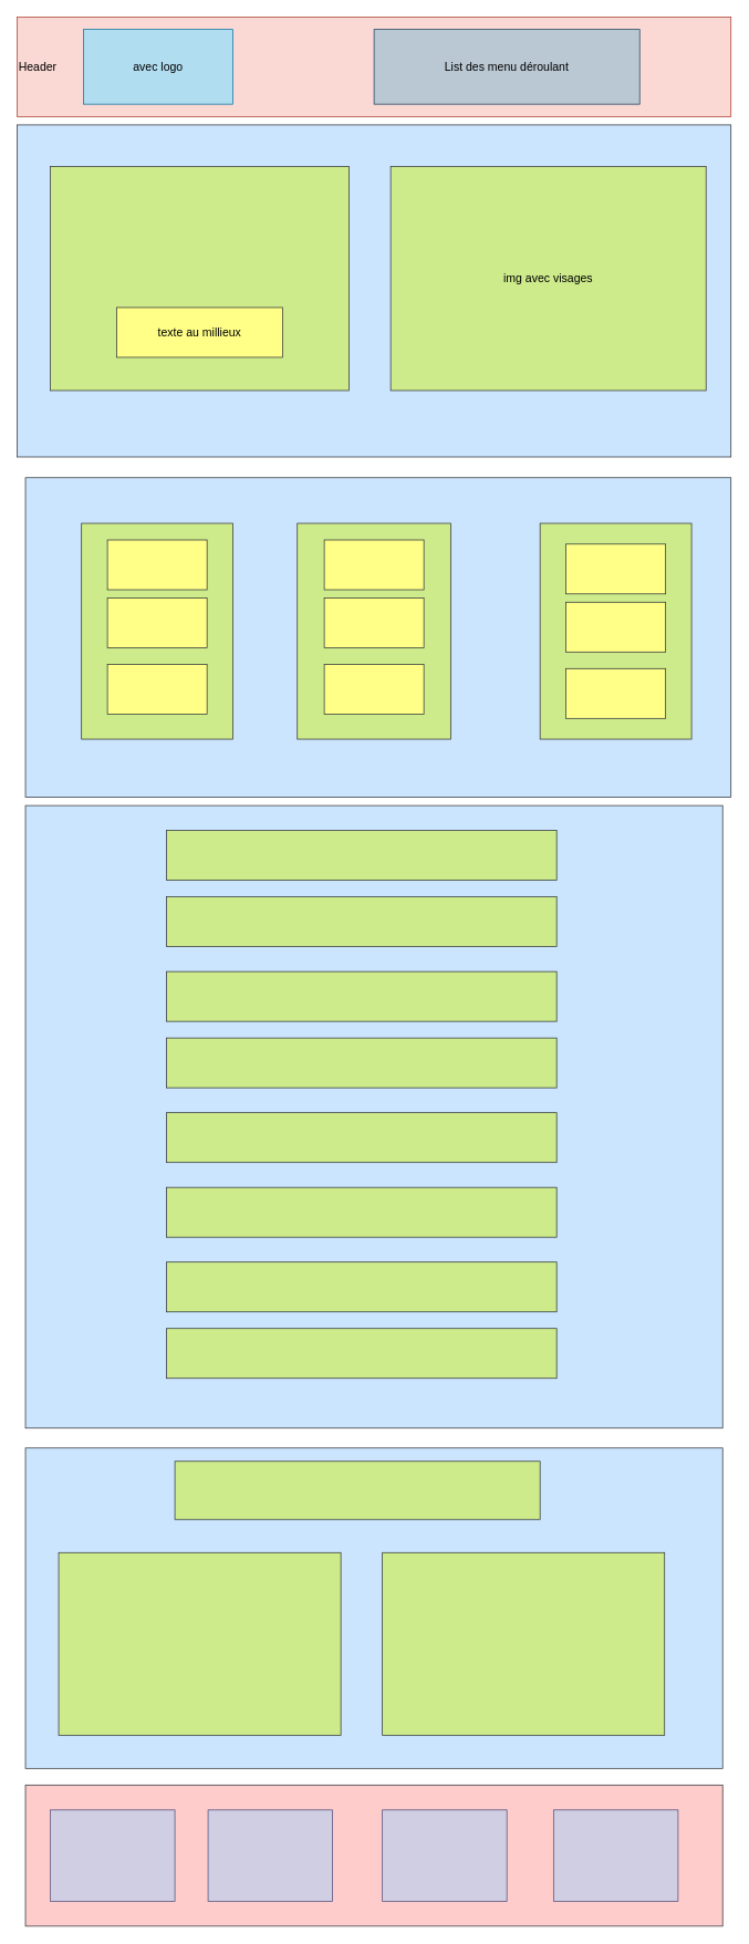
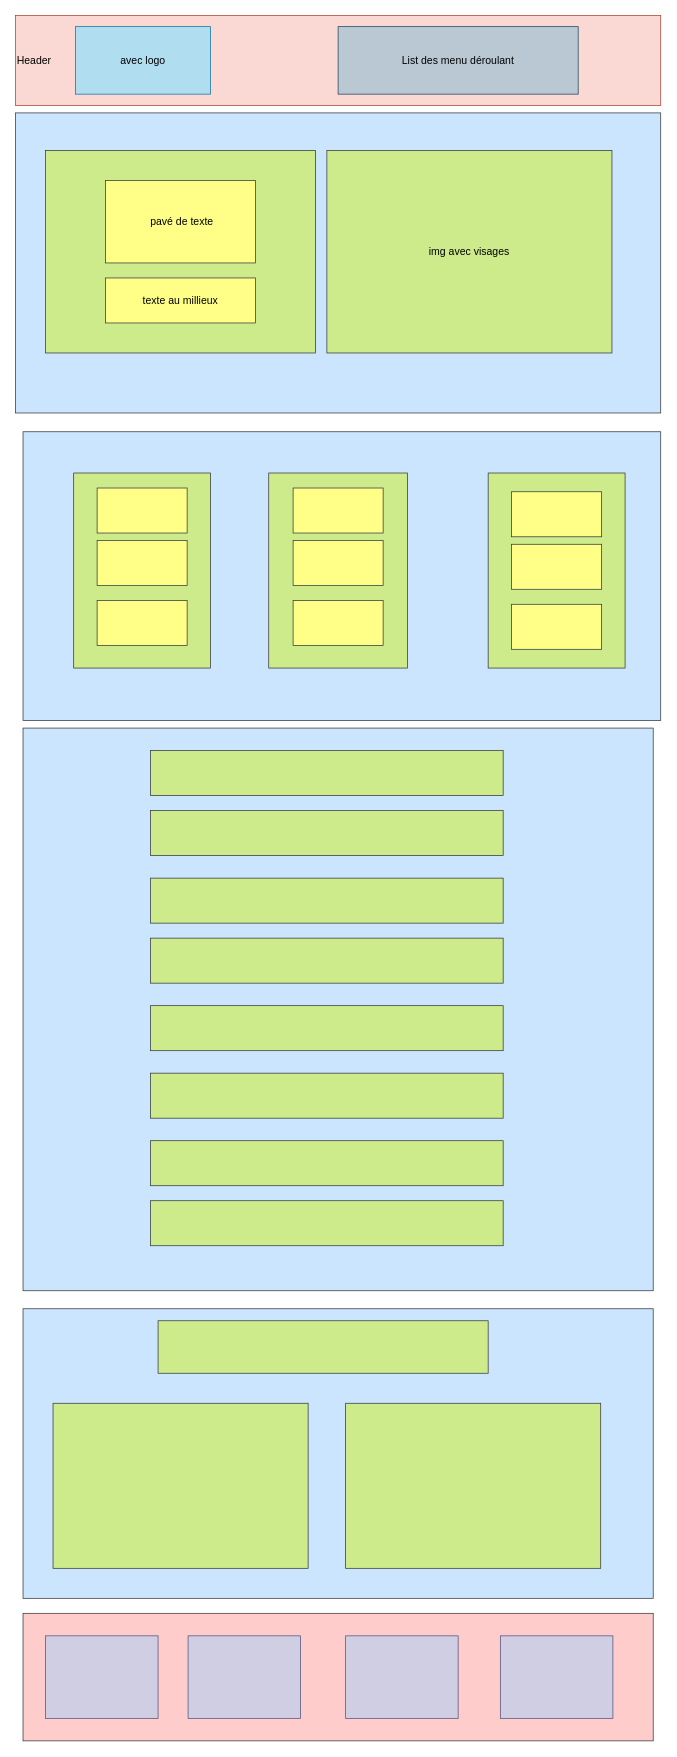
  <mxCell id="0" />
  <mxCell id="1" parent="0" />
  <mxCell id="2" value="&lt;span style=&quot;font-size: 14px ; color: rgb(0 , 0 , 0)&quot;&gt;Header&lt;/span&gt;" style="rounded=0;whiteSpace=wrap;html=1;fillColor=#fad9d5;strokeColor=#ae4132;align=left;" vertex="1" parent="1"><mxGeometry x="20" y="20" width="860" height="120" as="geometry" /></mxCell>
  <mxCell id="3" value="avec logo" style="rounded=0;whiteSpace=wrap;html=1;fontSize=14;fillColor=#b1ddf0;strokeColor=#10739e;" vertex="1" parent="1"><mxGeometry x="100" y="35" width="180" height="90" as="geometry" /></mxCell>
  <mxCell id="4" value="List des menu déroulant" style="rounded=0;whiteSpace=wrap;html=1;fontSize=14;fillColor=#bac8d3;strokeColor=#23445d;" vertex="1" parent="1"><mxGeometry x="450" y="35" width="320" height="90" as="geometry" /></mxCell>
  <mxCell id="5" value="" style="rounded=0;whiteSpace=wrap;html=1;fontSize=14;fillColor=#cce5ff;strokeColor=#36393d;" vertex="1" parent="1"><mxGeometry x="20" y="150" width="860" height="400" as="geometry" /></mxCell>
  <mxCell id="6" value="" style="rounded=0;whiteSpace=wrap;html=1;fontSize=14;fillColor=#cdeb8b;strokeColor=#36393d;" vertex="1" parent="1"><mxGeometry x="60" y="200" width="360" height="270" as="geometry" /></mxCell>
- <mxCell id="7" value="img avec visages" style="rounded=0;whiteSpace=wrap;html=1;fontSize=14;fillColor=#cdeb8b;strokeColor=#36393d;" vertex="1" parent="1"><mxGeometry x="470" y="200" width="380" height="270" as="geometry" /></mxCell>
+ <mxCell id="7" value="img avec visages" style="rounded=0;whiteSpace=wrap;html=1;fontSize=14;fillColor=#cdeb8b;strokeColor=#36393d;" vertex="1" parent="1"><mxGeometry x="435" y="200" width="380" height="270" as="geometry" /></mxCell>
+ <mxCell id="8" value="&lt;font color=&quot;#000000&quot;&gt;&amp;nbsp;pavé de texte&lt;/font&gt;" style="rounded=0;whiteSpace=wrap;html=1;fontSize=14;fillColor=#ffff88;strokeColor=#36393d;" vertex="1" parent="1"><mxGeometry x="140" y="240" width="200" height="110" as="geometry" /></mxCell>
  <mxCell id="9" value="&lt;font color=&quot;#000000&quot;&gt;texte au millieux&lt;/font&gt;" style="rounded=0;whiteSpace=wrap;html=1;fontSize=14;fillColor=#ffff88;strokeColor=#36393d;" vertex="1" parent="1"><mxGeometry x="140" y="370" width="200" height="60" as="geometry" /></mxCell>
  <mxCell id="10" value="" style="rounded=0;whiteSpace=wrap;html=1;fontSize=14;fillColor=#cce5ff;strokeColor=#36393d;" vertex="1" parent="1"><mxGeometry x="30" y="575" width="850" height="385" as="geometry" /></mxCell>
  <mxCell id="11" value="" style="rounded=0;whiteSpace=wrap;html=1;fontSize=14;fillColor=#cdeb8b;strokeColor=#36393d;" vertex="1" parent="1"><mxGeometry x="97.5" y="630" width="182.5" height="260" as="geometry" /></mxCell>
  <mxCell id="12" value="" style="rounded=0;whiteSpace=wrap;html=1;fontSize=14;fillColor=#cdeb8b;strokeColor=#36393d;" vertex="1" parent="1"><mxGeometry x="357.5" y="630" width="185" height="260" as="geometry" /></mxCell>
  <mxCell id="13" value="" style="rounded=0;whiteSpace=wrap;html=1;fontSize=14;fillColor=#cdeb8b;strokeColor=#36393d;" vertex="1" parent="1"><mxGeometry x="650" y="630" width="182.5" height="260" as="geometry" /></mxCell>
  <mxCell id="14" value="" style="rounded=0;whiteSpace=wrap;html=1;fontSize=14;fillColor=#ffff88;strokeColor=#36393d;" vertex="1" parent="1"><mxGeometry x="128.75" y="650" width="120" height="60" as="geometry" /></mxCell>
  <mxCell id="15" value="" style="rounded=0;whiteSpace=wrap;html=1;fontSize=14;fillColor=#ffff88;strokeColor=#36393d;" vertex="1" parent="1"><mxGeometry x="128.75" y="720" width="120" height="60" as="geometry" /></mxCell>
  <mxCell id="16" value="" style="rounded=0;whiteSpace=wrap;html=1;fontSize=14;fillColor=#ffff88;strokeColor=#36393d;" vertex="1" parent="1"><mxGeometry x="128.75" y="800" width="120" height="60" as="geometry" /></mxCell>
  <mxCell id="17" value="" style="rounded=0;whiteSpace=wrap;html=1;fontSize=14;fillColor=#ffff88;strokeColor=#36393d;" vertex="1" parent="1"><mxGeometry x="390" y="650" width="120" height="60" as="geometry" /></mxCell>
  <mxCell id="18" value="" style="rounded=0;whiteSpace=wrap;html=1;fontSize=14;fillColor=#ffff88;strokeColor=#36393d;" vertex="1" parent="1"><mxGeometry x="390" y="720" width="120" height="60" as="geometry" /></mxCell>
  <mxCell id="19" value="" style="rounded=0;whiteSpace=wrap;html=1;fontSize=14;fillColor=#ffff88;strokeColor=#36393d;" vertex="1" parent="1"><mxGeometry x="390" y="800" width="120" height="60" as="geometry" /></mxCell>
  <mxCell id="20" value="" style="rounded=0;whiteSpace=wrap;html=1;fontSize=14;fillColor=#ffff88;strokeColor=#36393d;" vertex="1" parent="1"><mxGeometry x="681.25" y="655" width="120" height="60" as="geometry" /></mxCell>
  <mxCell id="21" value="" style="rounded=0;whiteSpace=wrap;html=1;fontSize=14;fillColor=#ffff88;strokeColor=#36393d;" vertex="1" parent="1"><mxGeometry x="681.25" y="725" width="120" height="60" as="geometry" /></mxCell>
  <mxCell id="22" value="" style="rounded=0;whiteSpace=wrap;html=1;fontSize=14;fillColor=#ffff88;strokeColor=#36393d;" vertex="1" parent="1"><mxGeometry x="681.25" y="805" width="120" height="60" as="geometry" /></mxCell>
  <mxCell id="23" value="" style="rounded=0;whiteSpace=wrap;html=1;fontSize=14;fillColor=#cce5ff;strokeColor=#36393d;" vertex="1" parent="1"><mxGeometry x="30" y="970" width="840" height="750" as="geometry" /></mxCell>
  <mxCell id="24" value="" style="rounded=0;whiteSpace=wrap;html=1;fontSize=14;fillColor=#cdeb8b;strokeColor=#36393d;" vertex="1" parent="1"><mxGeometry x="200" y="1000" width="470" height="60" as="geometry" /></mxCell>
  <mxCell id="25" value="" style="rounded=0;whiteSpace=wrap;html=1;fontSize=14;fillColor=#cdeb8b;strokeColor=#36393d;" vertex="1" parent="1"><mxGeometry x="200" y="1080" width="470" height="60" as="geometry" /></mxCell>
  <mxCell id="26" value="" style="rounded=0;whiteSpace=wrap;html=1;fontSize=14;fillColor=#cdeb8b;strokeColor=#36393d;" vertex="1" parent="1"><mxGeometry x="200" y="1170" width="470" height="60" as="geometry" /></mxCell>
  <mxCell id="27" value="" style="rounded=0;whiteSpace=wrap;html=1;fontSize=14;fillColor=#cdeb8b;strokeColor=#36393d;" vertex="1" parent="1"><mxGeometry x="200" y="1340" width="470" height="60" as="geometry" /></mxCell>
  <mxCell id="28" value="" style="rounded=0;whiteSpace=wrap;html=1;fontSize=14;fillColor=#cdeb8b;strokeColor=#36393d;" vertex="1" parent="1"><mxGeometry x="200" y="1250" width="470" height="60" as="geometry" /></mxCell>
  <mxCell id="29" value="" style="rounded=0;whiteSpace=wrap;html=1;fontSize=14;fillColor=#cdeb8b;strokeColor=#36393d;" vertex="1" parent="1"><mxGeometry x="200" y="1600" width="470" height="60" as="geometry" /></mxCell>
  <mxCell id="30" value="" style="rounded=0;whiteSpace=wrap;html=1;fontSize=14;fillColor=#cdeb8b;strokeColor=#36393d;" vertex="1" parent="1"><mxGeometry x="200" y="1430" width="470" height="60" as="geometry" /></mxCell>
  <mxCell id="31" value="" style="rounded=0;whiteSpace=wrap;html=1;fontSize=14;fillColor=#cdeb8b;strokeColor=#36393d;" vertex="1" parent="1"><mxGeometry x="200" y="1520" width="470" height="60" as="geometry" /></mxCell>
  <mxCell id="32" value="" style="rounded=0;whiteSpace=wrap;html=1;fontSize=14;fillColor=#cce5ff;strokeColor=#36393d;" vertex="1" parent="1"><mxGeometry x="30" y="1744" width="840" height="386" as="geometry" /></mxCell>
  <mxCell id="33" value="" style="rounded=0;whiteSpace=wrap;html=1;fontSize=14;fillColor=#cdeb8b;strokeColor=#36393d;" vertex="1" parent="1"><mxGeometry x="210" y="1760" width="440" height="70" as="geometry" /></mxCell>
  <mxCell id="34" value="" style="rounded=0;whiteSpace=wrap;html=1;fontSize=14;fillColor=#cdeb8b;strokeColor=#36393d;" vertex="1" parent="1"><mxGeometry x="70" y="1870" width="340" height="220" as="geometry" /></mxCell>
  <mxCell id="35" value="" style="rounded=0;whiteSpace=wrap;html=1;fontSize=14;fillColor=#cdeb8b;strokeColor=#36393d;" vertex="1" parent="1"><mxGeometry x="460" y="1870" width="340" height="220" as="geometry" /></mxCell>
  <mxCell id="36" value="" style="rounded=0;whiteSpace=wrap;html=1;fontSize=14;fillColor=#ffcccc;strokeColor=#36393d;" vertex="1" parent="1"><mxGeometry x="30" y="2150" width="840" height="170" as="geometry" /></mxCell>
  <mxCell id="37" value="" style="rounded=0;whiteSpace=wrap;html=1;fontSize=14;fillColor=#d0cee2;strokeColor=#56517e;" vertex="1" parent="1"><mxGeometry x="60" y="2180" width="150" height="110" as="geometry" /></mxCell>
  <mxCell id="38" value="" style="rounded=0;whiteSpace=wrap;html=1;fontSize=14;fillColor=#d0cee2;strokeColor=#56517e;" vertex="1" parent="1"><mxGeometry x="250" y="2180" width="150" height="110" as="geometry" /></mxCell>
  <mxCell id="39" value="" style="rounded=0;whiteSpace=wrap;html=1;fontSize=14;fillColor=#d0cee2;strokeColor=#56517e;" vertex="1" parent="1"><mxGeometry x="460" y="2180" width="150" height="110" as="geometry" /></mxCell>
  <mxCell id="40" value="" style="rounded=0;whiteSpace=wrap;html=1;fontSize=14;fillColor=#d0cee2;strokeColor=#56517e;" vertex="1" parent="1"><mxGeometry x="666.25" y="2180" width="150" height="110" as="geometry" /></mxCell>
